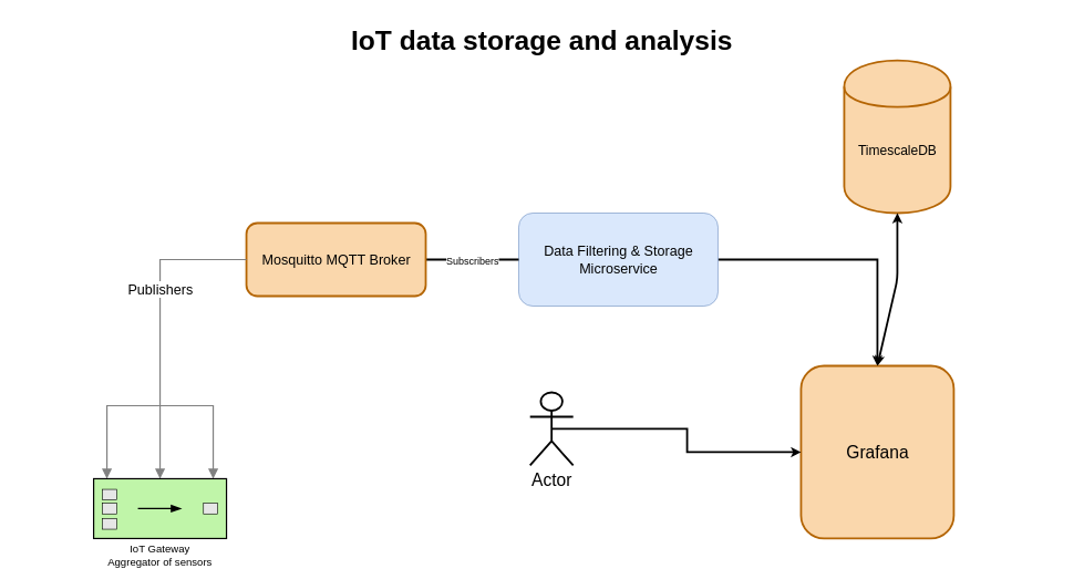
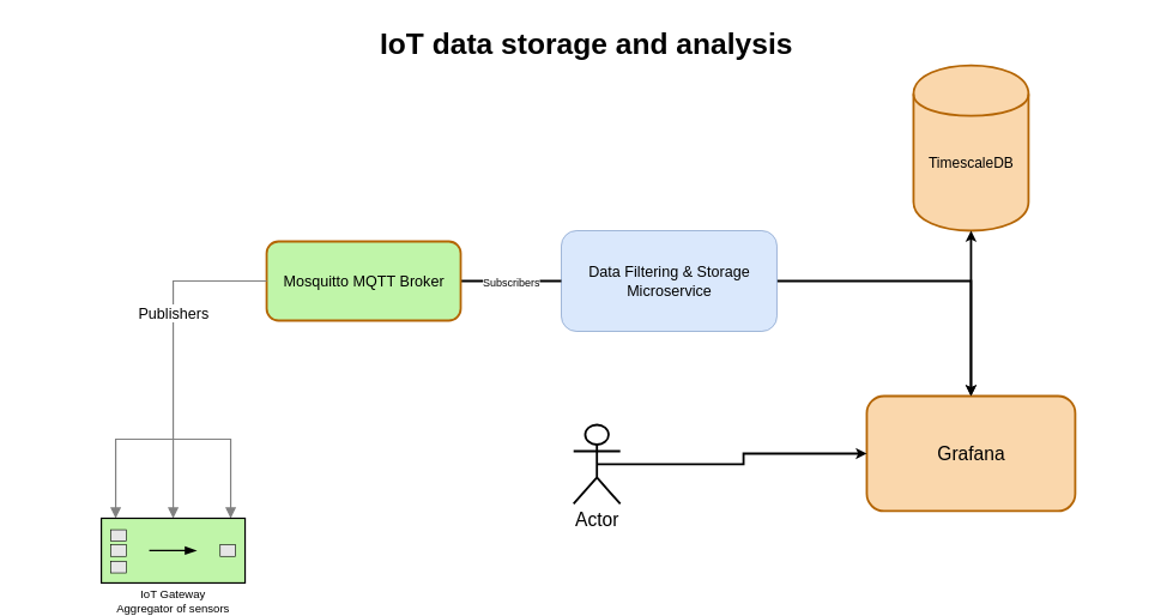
  <mxCell id="0" style=";html=1;" />
  <mxCell id="1" style=";html=1;" parent="0" />
  <mxCell id="2" value="&lt;font style=&quot;font-size: 41px&quot;&gt;IoT data storage and analysis&lt;/font&gt;" style="text;strokeColor=none;fillColor=none;html=1;fontSize=24;fontStyle=1;verticalAlign=middle;align=center;" parent="1" vertex="1"><mxGeometry x="20" y="20" width="1590" height="80" as="geometry" /></mxCell>
  <mxCell id="3" style="edgeStyle=orthogonalEdgeStyle;rounded=0;orthogonalLoop=1;jettySize=auto;html=1;strokeWidth=3;fontSize=16;" edge="1" parent="1" source="4" target="14"><mxGeometry relative="1" as="geometry" /></mxCell>
  <mxCell id="4" value="Data Filtering &amp;amp; Storage Microservice" style="rounded=1;whiteSpace=wrap;html=1;fillColor=#dae8fc;strokeColor=#6c8ebf;fontSize=21;" vertex="1" parent="1"><mxGeometry x="780.5" y="320" width="300" height="140" as="geometry" /></mxCell>
  <mxCell id="5" value="&lt;font style=&quot;font-size: 15px&quot;&gt;Subscribers&lt;/font&gt;" style="edgeStyle=orthogonalEdgeStyle;rounded=0;orthogonalLoop=1;jettySize=auto;html=1;entryX=0;entryY=0.5;entryDx=0;entryDy=0;strokeWidth=3;fontSize=21;endArrow=none;" edge="1" parent="1" source="6" target="4"><mxGeometry relative="1" as="geometry" /></mxCell>
- <mxCell id="6" value="Mosquitto MQTT Broker" style="rounded=1;whiteSpace=wrap;html=1;strokeWidth=3;fontSize=21;fillColor=#fad7ac;strokeColor=#b46504;" vertex="1" parent="1"><mxGeometry x="370.5" y="335" width="270" height="110" as="geometry" /></mxCell>
+ <mxCell id="6" value="Mosquitto MQTT Broker" style="rounded=1;whiteSpace=wrap;html=1;strokeWidth=3;fontSize=21;fillColor=#c0f5a9;strokeColor=#b46504;" vertex="1" parent="1"><mxGeometry x="370.5" y="335" width="270" height="110" as="geometry" /></mxCell>
  <mxCell id="7" value="" style="strokeWidth=2;dashed=0;align=center;fontSize=8;html=1;shape=rect;" vertex="1" parent="1"><mxGeometry x="490.5" y="440" width="140" as="geometry" /></mxCell>
  <mxCell id="8" value="Publishers" style="rounded=0;endArrow=none;endSize=10;dashed=0;html=1;strokeColor=#808080;strokeWidth=2;fontSize=21;exitX=0;exitY=0.5;exitDx=0;exitDy=0;" edge="1" parent="1" source="6"><mxGeometry relative="1" as="geometry"><mxPoint x="630.5" y="320" as="sourcePoint" /><mxPoint x="240.5" y="610" as="targetPoint" /><Array as="points"><mxPoint x="240.5" y="390" /></Array></mxGeometry></mxCell>
  <mxCell id="9" value="" style="rounded=0;edgeStyle=orthogonalEdgeStyle;endArrow=block;endSize=10;dashed=0;html=1;strokeColor=#808080;strokeWidth=2;fontSize=21;" edge="1" parent="1"><mxGeometry relative="1" as="geometry"><mxPoint x="160.5" y="720" as="targetPoint" /><mxPoint x="260.5" y="610" as="sourcePoint" /><Array as="points"><mxPoint x="160.5" y="610" /></Array></mxGeometry></mxCell>
  <mxCell id="10" value="" style="rounded=0;edgeStyle=orthogonalEdgeStyle;endArrow=block;endSize=10;dashed=0;html=1;strokeColor=#808080;strokeWidth=2;fontSize=21;" edge="1" parent="1"><mxGeometry relative="1" as="geometry"><mxPoint x="240.5" y="720" as="targetPoint" /><mxPoint x="240.5" y="610" as="sourcePoint" /><Array as="points"><mxPoint x="240.5" y="720" /></Array></mxGeometry></mxCell>
  <mxCell id="11" value="" style="rounded=0;edgeStyle=orthogonalEdgeStyle;endArrow=block;endSize=10;dashed=0;html=1;strokeColor=#808080;strokeWidth=2;fontSize=21;" edge="1" parent="1"><mxGeometry relative="1" as="geometry"><mxPoint x="320.5" y="720" as="targetPoint" /><mxPoint x="240.5" y="610" as="sourcePoint" /><Array as="points"><mxPoint x="320.5" y="610" /></Array></mxGeometry></mxCell>
  <mxCell id="12" value="IoT Gateway&#10;Aggregator of sensors&#10;" style="strokeWidth=2;outlineConnect=0;dashed=0;align=center;fontSize=16;fillColor=#c0f5a9;verticalLabelPosition=bottom;verticalAlign=top;shape=mxgraph.eip.aggregator;" vertex="1" parent="1"><mxGeometry x="140.5" y="720" width="200" height="90" as="geometry" /></mxCell>
  <mxCell id="13" value="&lt;font style=&quot;font-size: 20px&quot;&gt;TimescaleDB&lt;/font&gt;" style="shape=cylinder;whiteSpace=wrap;html=1;boundedLbl=1;backgroundOutline=1;strokeWidth=3;fontSize=16;fillColor=#fad7ac;strokeColor=#b46504;" vertex="1" parent="1"><mxGeometry x="1270.5" y="90" width="160" height="230" as="geometry" /></mxCell>
- <mxCell id="14" value="Grafana" style="rounded=1;whiteSpace=wrap;html=1;strokeWidth=3;fontSize=26;fillColor=#fad7ac;strokeColor=#b46504;" vertex="1" parent="1"><mxGeometry x="1205.5" y="550" width="230" height="260" as="geometry" /></mxCell>
+ <mxCell id="14" value="Grafana" style="rounded=1;whiteSpace=wrap;html=1;strokeWidth=3;fontSize=26;fillColor=#fad7ac;strokeColor=#b46504;" vertex="1" parent="1"><mxGeometry x="1205.5" y="550" width="290" height="160" as="geometry" /></mxCell>
  <mxCell id="15" value="" style="endArrow=classic;startArrow=classic;html=1;strokeWidth=3;fontSize=26;entryX=0.5;entryY=1;entryDx=0;entryDy=0;exitX=0.5;exitY=0;exitDx=0;exitDy=0;" edge="1" parent="1" source="14" target="13"><mxGeometry width="50" height="50" relative="1" as="geometry"><mxPoint x="950.5" y="450" as="sourcePoint" /><mxPoint x="1000.5" y="400" as="targetPoint" /><Array as="points"><mxPoint x="1350.5" y="420" /></Array></mxGeometry></mxCell>
  <mxCell id="16" style="edgeStyle=orthogonalEdgeStyle;rounded=0;orthogonalLoop=1;jettySize=auto;html=1;exitX=0.5;exitY=0.5;exitDx=0;exitDy=0;exitPerimeter=0;entryX=0;entryY=0.5;entryDx=0;entryDy=0;strokeWidth=3;fontSize=16;" edge="1" parent="1" source="17" target="14"><mxGeometry relative="1" as="geometry" /></mxCell>
  <mxCell id="17" value="Actor" style="shape=umlActor;verticalLabelPosition=bottom;verticalAlign=top;html=1;outlineConnect=0;strokeWidth=3;fontSize=26;" vertex="1" parent="1"><mxGeometry x="797.5" y="590" width="65" height="110" as="geometry" /></mxCell>
